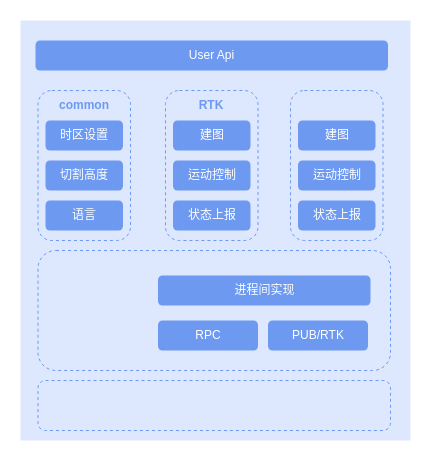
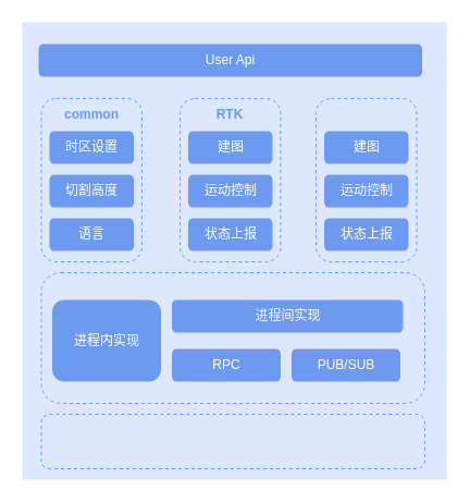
  <mxCell id="0" />
  <mxCell id="1" parent="0" />
  <mxCell id="2" value="" style="rounded=0;whiteSpace=wrap;html=1;fillColor=#dde7fd;strokeColor=none;glass=0;shadow=0;" vertex="1" parent="1"><mxGeometry x="20" y="20" width="390" height="420" as="geometry" /></mxCell>
  <mxCell id="3" value="" style="rounded=1;whiteSpace=wrap;html=1;fillColor=none;dashed=1;strokeColor=#6d99f1;" vertex="1" parent="1"><mxGeometry x="37.5" y="90" width="92.5" height="150" as="geometry" /></mxCell>
  <mxCell id="4" value="时区设置" style="rounded=1;whiteSpace=wrap;html=1;strokeColor=none;fillColor=#6d99f1;fontColor=#ffffff;" vertex="1" parent="1"><mxGeometry x="45" y="120" width="77.5" height="30" as="geometry" /></mxCell>
+ <mxCell id="5" value="进程内实现" style="rounded=1;whiteSpace=wrap;html=1;strokeColor=none;fillColor=#6d99f1;fontColor=#ffffff;" vertex="1" parent="1"><mxGeometry x="47.5" y="275" width="100" height="75" as="geometry" /></mxCell>
  <mxCell id="6" value="进程间实现" style="rounded=1;whiteSpace=wrap;html=1;strokeColor=none;fillColor=#6d99f1;fontColor=#ffffff;" vertex="1" parent="1"><mxGeometry x="157.5" y="275" width="212.5" height="30" as="geometry" /></mxCell>
  <mxCell id="7" value="RPC" style="rounded=1;whiteSpace=wrap;html=1;strokeColor=none;fillColor=#6d99f1;fontColor=#ffffff;" vertex="1" parent="1"><mxGeometry x="157.5" y="320" width="100" height="30" as="geometry" /></mxCell>
- <mxCell id="8" value="PUB/RTK" style="rounded=1;whiteSpace=wrap;html=1;strokeColor=none;fillColor=#6d99f1;fontColor=#ffffff;" vertex="1" parent="1"><mxGeometry x="267.5" y="320" width="100" height="30" as="geometry" /></mxCell>
+ <mxCell id="8" value="PUB/SUB" style="rounded=1;whiteSpace=wrap;html=1;strokeColor=none;fillColor=#6d99f1;fontColor=#ffffff;" vertex="1" parent="1"><mxGeometry x="267.5" y="320" width="100" height="30" as="geometry" /></mxCell>
  <mxCell id="9" value="" style="rounded=1;whiteSpace=wrap;html=1;fillColor=none;dashed=1;strokeColor=#6d99f1;" vertex="1" parent="1"><mxGeometry x="37.5" y="250" width="352.5" height="120" as="geometry" /></mxCell>
  <mxCell id="10" value="" style="rounded=1;whiteSpace=wrap;html=1;fillColor=none;dashed=1;strokeColor=#6d99f1;" vertex="1" parent="1"><mxGeometry x="37.5" y="380" width="352.5" height="50" as="geometry" /></mxCell>
  <mxCell id="11" value="User Api" style="rounded=1;whiteSpace=wrap;html=1;strokeColor=none;fillColor=#6d99f1;fontColor=#ffffff;" vertex="1" parent="1"><mxGeometry x="35" y="40" width="352.5" height="30" as="geometry" /></mxCell>
  <mxCell id="12" value="common" style="text;html=1;strokeColor=none;fillColor=none;align=center;verticalAlign=middle;whiteSpace=wrap;rounded=0;fontColor=#6d99f1;fontStyle=1" vertex="1" parent="1"><mxGeometry x="48.75" y="90" width="70" height="30" as="geometry" /></mxCell>
  <mxCell id="13" value="切割高度" style="rounded=1;whiteSpace=wrap;html=1;strokeColor=none;fillColor=#6d99f1;fontColor=#ffffff;" vertex="1" parent="1"><mxGeometry x="45" y="160" width="77.5" height="30" as="geometry" /></mxCell>
  <mxCell id="14" value="语言" style="rounded=1;whiteSpace=wrap;html=1;strokeColor=none;fillColor=#6d99f1;fontColor=#ffffff;" vertex="1" parent="1"><mxGeometry x="45" y="200" width="77.5" height="30" as="geometry" /></mxCell>
  <mxCell id="15" value="" style="rounded=1;whiteSpace=wrap;html=1;fillColor=none;dashed=1;strokeColor=#6d99f1;" vertex="1" parent="1"><mxGeometry x="165" y="90" width="92.5" height="150" as="geometry" /></mxCell>
  <mxCell id="16" value="建图" style="rounded=1;whiteSpace=wrap;html=1;strokeColor=none;fillColor=#6d99f1;fontColor=#ffffff;" vertex="1" parent="1"><mxGeometry x="172.5" y="120" width="77.5" height="30" as="geometry" /></mxCell>
  <mxCell id="17" value="RTK" style="text;html=1;strokeColor=none;fillColor=none;align=center;verticalAlign=middle;whiteSpace=wrap;rounded=0;fontColor=#6d99f1;fontStyle=1" vertex="1" parent="1"><mxGeometry x="176.25" y="90" width="70" height="30" as="geometry" /></mxCell>
  <mxCell id="18" value="运动控制" style="rounded=1;whiteSpace=wrap;html=1;strokeColor=none;fillColor=#6d99f1;fontColor=#ffffff;" vertex="1" parent="1"><mxGeometry x="172.5" y="160" width="77.5" height="30" as="geometry" /></mxCell>
  <mxCell id="19" value="状态上报" style="rounded=1;whiteSpace=wrap;html=1;strokeColor=none;fillColor=#6d99f1;fontColor=#ffffff;" vertex="1" parent="1"><mxGeometry x="172.5" y="200" width="77.5" height="30" as="geometry" /></mxCell>
  <mxCell id="20" value="" style="rounded=1;whiteSpace=wrap;html=1;fillColor=none;dashed=1;strokeColor=#6d99f1;" vertex="1" parent="1"><mxGeometry x="290" y="90" width="92.5" height="150" as="geometry" /></mxCell>
  <mxCell id="21" value="建图" style="rounded=1;whiteSpace=wrap;html=1;strokeColor=none;fillColor=#6d99f1;fontColor=#ffffff;" vertex="1" parent="1"><mxGeometry x="297.5" y="120" width="77.5" height="30" as="geometry" /></mxCell>
  <mxCell id="22" value="运动控制" style="rounded=1;whiteSpace=wrap;html=1;strokeColor=none;fillColor=#6d99f1;fontColor=#ffffff;" vertex="1" parent="1"><mxGeometry x="297.5" y="160" width="77.5" height="30" as="geometry" /></mxCell>
  <mxCell id="23" value="状态上报" style="rounded=1;whiteSpace=wrap;html=1;strokeColor=none;fillColor=#6d99f1;fontColor=#ffffff;" vertex="1" parent="1"><mxGeometry x="297.5" y="200" width="77.5" height="30" as="geometry" /></mxCell>
